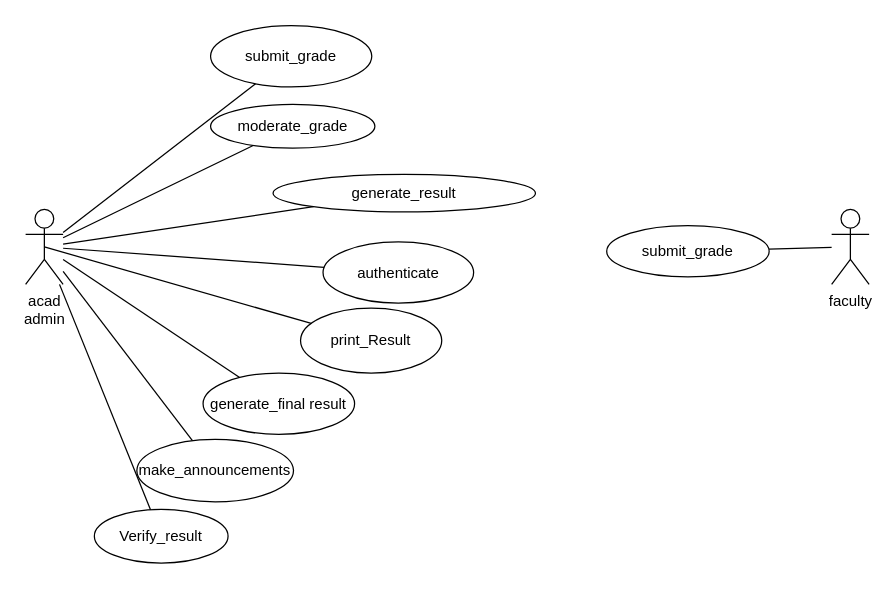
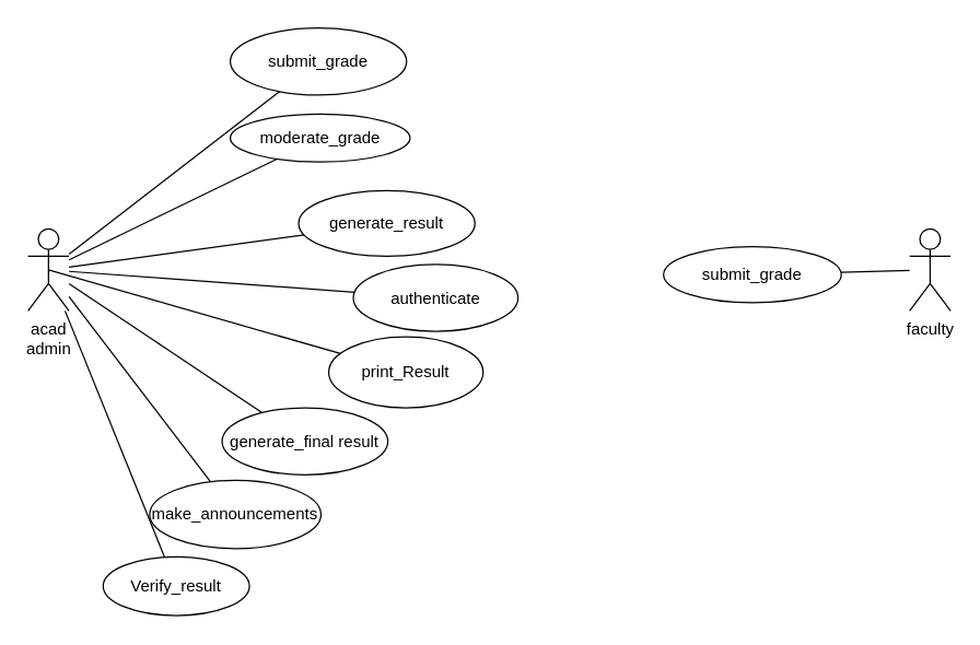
  <mxCell id="0" />
  <mxCell id="1" parent="0" />
  <mxCell id="2" value="acad&lt;br&gt;admin" style="shape=umlActor;verticalLabelPosition=bottom;verticalAlign=top;html=1;outlineConnect=0;" parent="1" vertex="1"><mxGeometry x="20" y="167" width="30" height="60" as="geometry" /></mxCell>
  <mxCell id="3" value="faculty" style="shape=umlActor;verticalLabelPosition=bottom;verticalAlign=top;html=1;outlineConnect=0;" parent="1" vertex="1"><mxGeometry x="665" y="167" width="30" height="60" as="geometry" /></mxCell>
  <mxCell id="4" value="submit_grade" style="ellipse;whiteSpace=wrap;html=1;" parent="1" vertex="1"><mxGeometry x="168" y="20" width="129" height="49" as="geometry" /></mxCell>
  <mxCell id="5" value="moderate_grade" style="ellipse;whiteSpace=wrap;html=1;" parent="1" vertex="1"><mxGeometry x="168" y="83" width="131.5" height="35" as="geometry" /></mxCell>
- <mxCell id="6" value="generate_result" style="ellipse;whiteSpace=wrap;html=1;" parent="1" vertex="1"><mxGeometry x="218" y="139" width="210" height="30" as="geometry" /></mxCell>
+ <mxCell id="6" value="generate_result" style="ellipse;whiteSpace=wrap;html=1;" parent="1" vertex="1"><mxGeometry x="218" y="139" width="129" height="48" as="geometry" /></mxCell>
  <mxCell id="7" value="authenticate" style="ellipse;whiteSpace=wrap;html=1;" parent="1" vertex="1"><mxGeometry x="258" y="193" width="120.5" height="49" as="geometry" /></mxCell>
  <mxCell id="8" value="generate_final result" style="ellipse;whiteSpace=wrap;html=1;" parent="1" vertex="1"><mxGeometry x="162" y="298" width="121.25" height="49" as="geometry" /></mxCell>
  <mxCell id="9" value="make_announcements" style="ellipse;whiteSpace=wrap;html=1;" parent="1" vertex="1"><mxGeometry x="109" y="351" width="125.37" height="50" as="geometry" /></mxCell>
  <mxCell id="10" value="Verify_result" style="ellipse;whiteSpace=wrap;html=1;" parent="1" vertex="1"><mxGeometry x="75" y="407" width="107" height="43" as="geometry" /></mxCell>
  <mxCell id="11" value="" style="endArrow=none;html=1;rounded=0;" parent="1" source="2" target="4" edge="1"><mxGeometry width="50" height="50" relative="1" as="geometry"><mxPoint x="206" y="260" as="sourcePoint" /><mxPoint x="256" y="210" as="targetPoint" /></mxGeometry></mxCell>
  <mxCell id="12" value="" style="endArrow=none;html=1;rounded=0;" parent="1" source="2" target="5" edge="1"><mxGeometry width="50" height="50" relative="1" as="geometry"><mxPoint x="206" y="260" as="sourcePoint" /><mxPoint x="256" y="210" as="targetPoint" /></mxGeometry></mxCell>
  <mxCell id="13" value="" style="endArrow=none;html=1;rounded=0;" parent="1" source="2" target="6" edge="1"><mxGeometry width="50" height="50" relative="1" as="geometry"><mxPoint x="206" y="260" as="sourcePoint" /><mxPoint x="256" y="210" as="targetPoint" /></mxGeometry></mxCell>
  <mxCell id="14" value="" style="endArrow=none;html=1;rounded=0;" parent="1" source="2" target="7" edge="1"><mxGeometry width="50" height="50" relative="1" as="geometry"><mxPoint x="206" y="260" as="sourcePoint" /><mxPoint x="256" y="210" as="targetPoint" /></mxGeometry></mxCell>
  <mxCell id="15" value="" style="endArrow=none;html=1;rounded=0;" parent="1" source="8" target="2" edge="1"><mxGeometry width="50" height="50" relative="1" as="geometry"><mxPoint x="206" y="260" as="sourcePoint" /><mxPoint x="47" y="198" as="targetPoint" /></mxGeometry></mxCell>
  <mxCell id="16" value="" style="endArrow=none;html=1;rounded=0;" parent="1" source="9" target="2" edge="1"><mxGeometry width="50" height="50" relative="1" as="geometry"><mxPoint x="206" y="260" as="sourcePoint" /><mxPoint x="256" y="210" as="targetPoint" /></mxGeometry></mxCell>
  <mxCell id="17" value="" style="endArrow=none;html=1;rounded=0;" parent="1" source="10" target="2" edge="1"><mxGeometry width="50" height="50" relative="1" as="geometry"><mxPoint x="206" y="260" as="sourcePoint" /><mxPoint x="256" y="210" as="targetPoint" /></mxGeometry></mxCell>
  <mxCell id="18" value="print_Result" style="ellipse;whiteSpace=wrap;html=1;" parent="1" vertex="1"><mxGeometry x="240" y="246" width="113" height="52" as="geometry" /></mxCell>
  <mxCell id="19" value="" style="endArrow=none;html=1;rounded=0;entryX=0.5;entryY=0.5;entryDx=0;entryDy=0;entryPerimeter=0;" parent="1" source="18" target="2" edge="1"><mxGeometry width="50" height="50" relative="1" as="geometry"><mxPoint x="206" y="260" as="sourcePoint" /><mxPoint x="256" y="210" as="targetPoint" /></mxGeometry></mxCell>
  <mxCell id="20" value="submit_grade" style="ellipse;whiteSpace=wrap;html=1;" parent="1" vertex="1"><mxGeometry x="485" y="180" width="130" height="41" as="geometry" /></mxCell>
  <mxCell id="21" value="" style="endArrow=none;html=1;rounded=0;" parent="1" source="20" target="3" edge="1"><mxGeometry width="50" height="50" relative="1" as="geometry"><mxPoint x="206" y="260" as="sourcePoint" /><mxPoint x="256" y="210" as="targetPoint" /></mxGeometry></mxCell>
